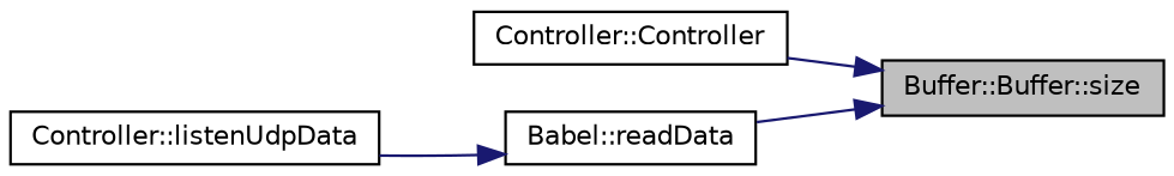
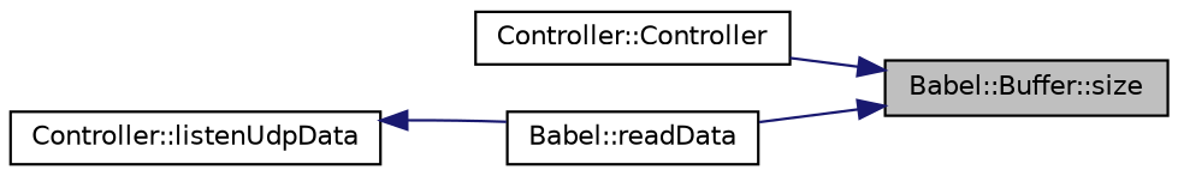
  digraph {
    rankdir=RL
    node [color=black fillcolor=white fontname=Helvetica fontsize=10 shape=record style=filled]
    edge [color=midnightblue dir=back fontname=Helvetica fontsize=10 labelfontname=Helvetica labelfontsize=10 style=solid]
-   n1 [fillcolor=grey75 fontcolor=black height=0.2 label="Buffer::Buffer::size" width=0.4]
+   n1 [fillcolor=grey75 fontcolor=black height=0.2 label="Babel::Buffer::size" width=0.4]
    n2 [height=0.2 label="Controller::Controller" width=0.4]
    n3 [height=0.2 label="Babel::readData" width=0.4]
    n4 [height=0.2 label="Controller::listenUdpData" width=0.4]
    n1 -> n2
    n1 -> n3
-   n3 -> n4
+   n4 -> n3
  }
